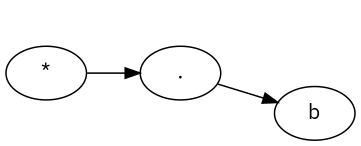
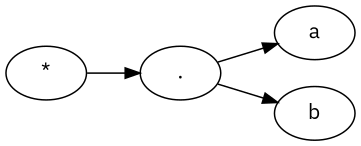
  digraph {
    rankdir=LR
    fontname="IBM Plex Sans"
    node [fontname="IBM Plex Sans"]
    edge [fontname="IBM Plex Sans"]
    n1 [label="*"]
    n2 [label="."]
+   n3 [label=a]
    n4 [label=b]
    n1 -> n2
+   n2 -> n3
    n2 -> n4
  }
